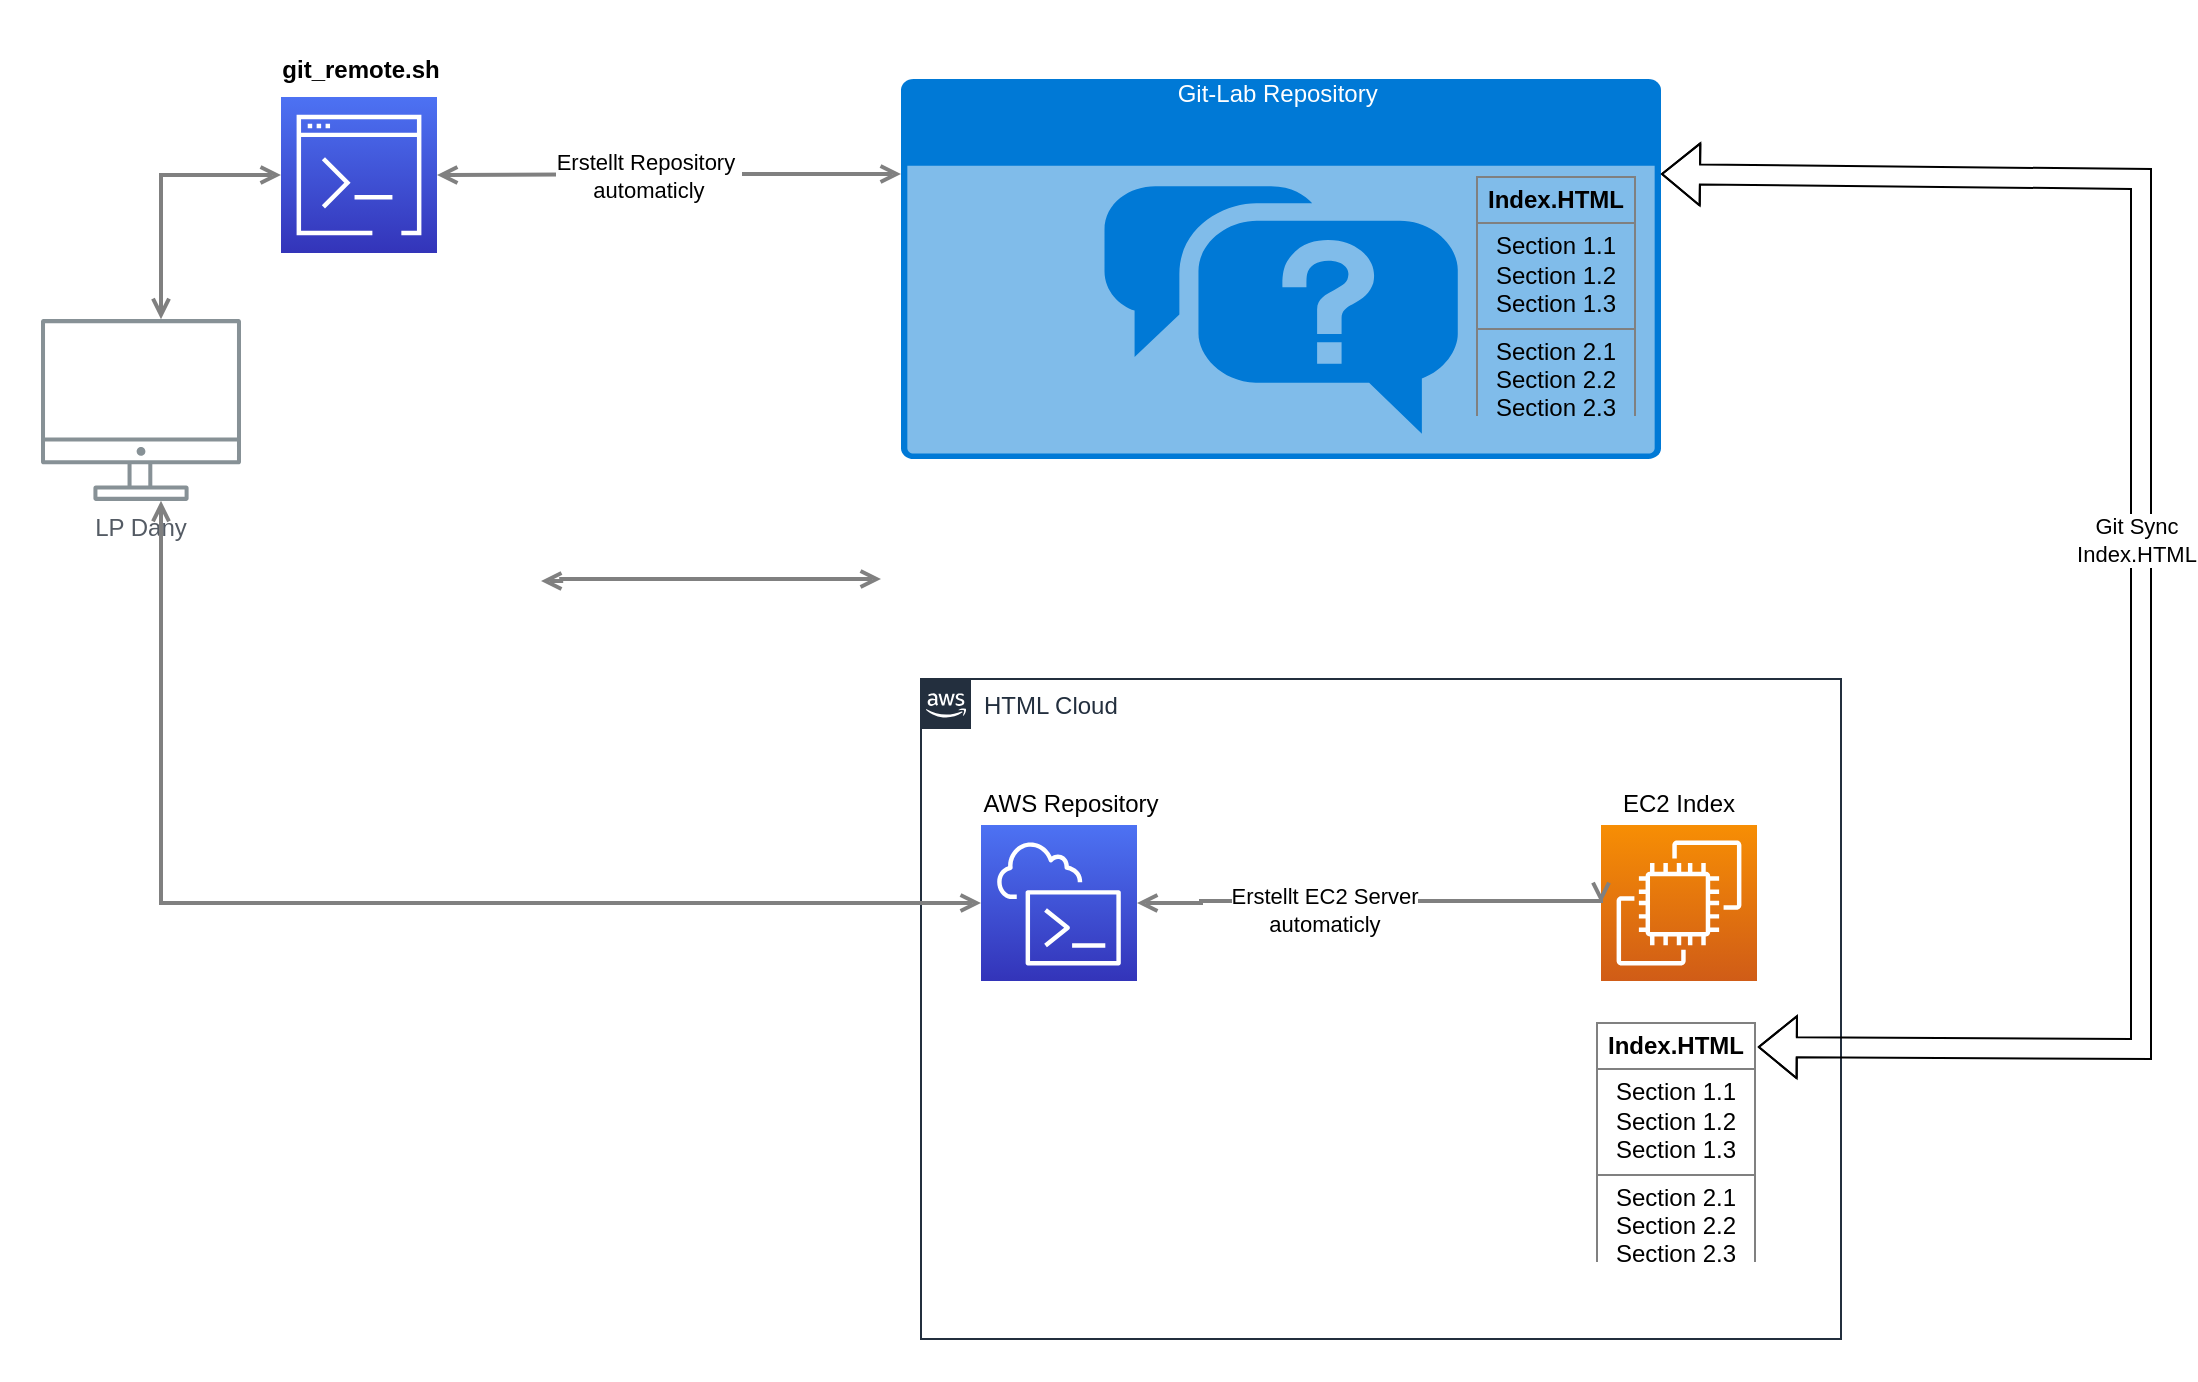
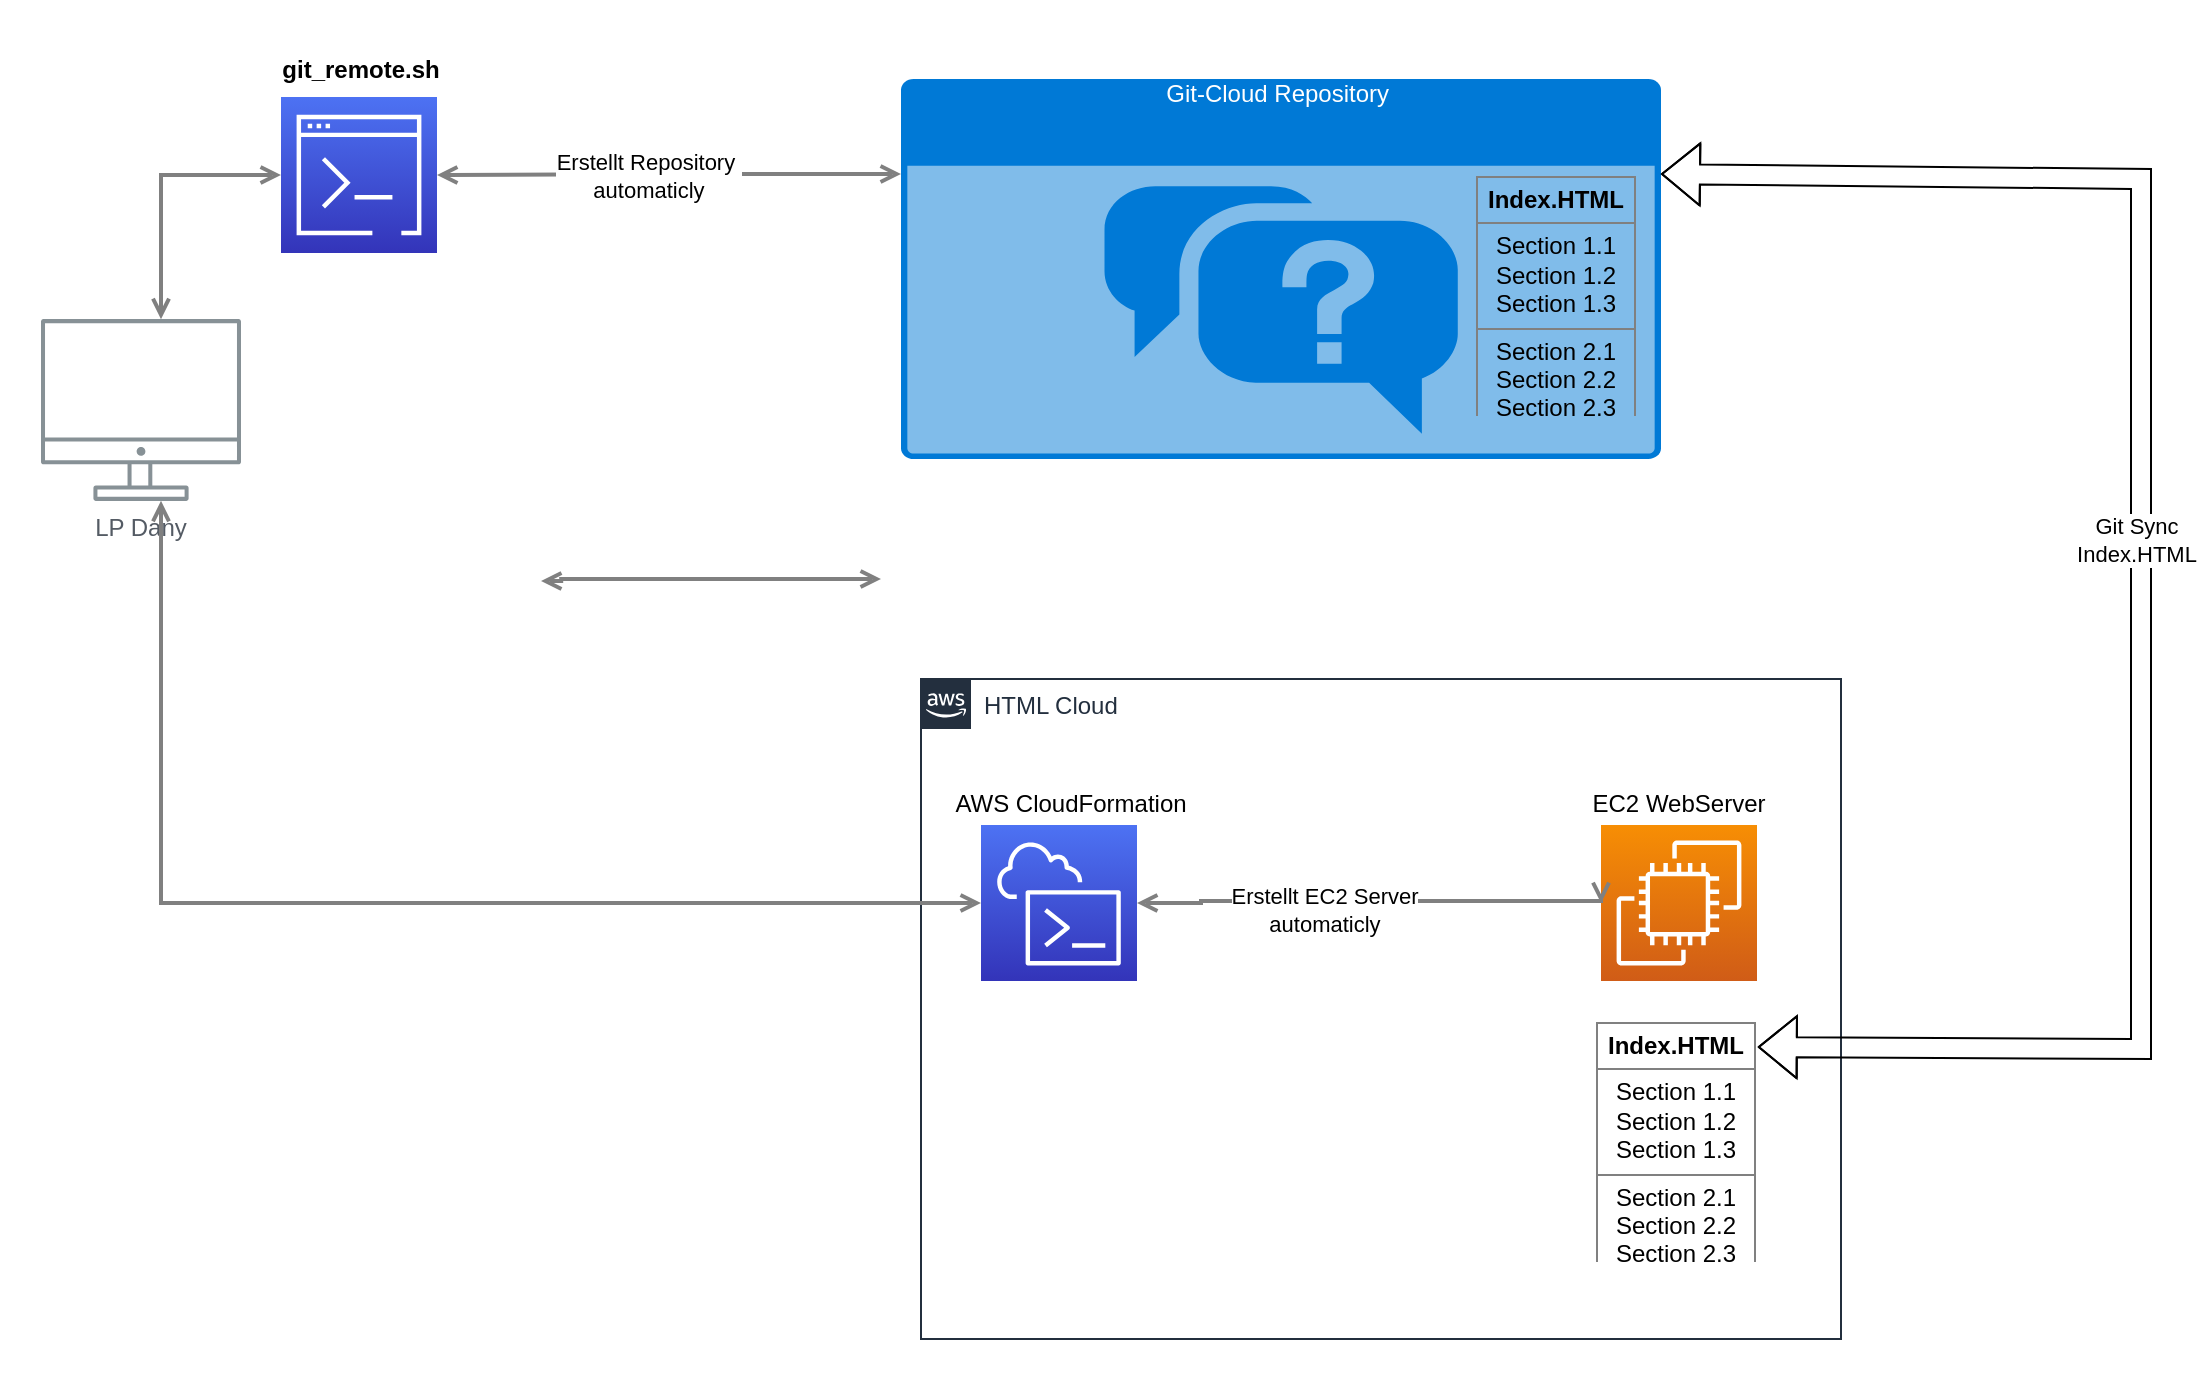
  <mxCell id="0" />
  <mxCell id="1" parent="0" />
  <mxCell id="2" style="edgeStyle=orthogonalEdgeStyle;rounded=0;orthogonalLoop=1;jettySize=auto;html=1;startArrow=open;startFill=0;endArrow=open;endFill=0;strokeWidth=2;strokeColor=#808080;entryX=0;entryY=0.5;entryDx=0;entryDy=0;entryPerimeter=0;" parent="1" source="3" target="4" edge="1"><mxGeometry relative="1" as="geometry"><Array as="points"><mxPoint x="80" y="87" /></Array><mxPoint x="329.5" y="305.529" as="targetPoint" /></mxGeometry></mxCell>
  <mxCell id="3" value="LP Dany" style="outlineConnect=0;gradientColor=none;fontColor=#545B64;strokeColor=none;fillColor=#879196;dashed=0;verticalLabelPosition=bottom;verticalAlign=top;align=center;html=1;fontSize=12;fontStyle=0;aspect=fixed;shape=mxgraph.aws4.illustration_desktop;pointerEvents=1;labelBackgroundColor=#ffffff;" parent="1" vertex="1"><mxGeometry x="20" y="159" width="100" height="91" as="geometry" /></mxCell>
  <mxCell id="4" value="" style="sketch=0;points=[[0,0,0],[0.25,0,0],[0.5,0,0],[0.75,0,0],[1,0,0],[0,1,0],[0.25,1,0],[0.5,1,0],[0.75,1,0],[1,1,0],[0,0.25,0],[0,0.5,0],[0,0.75,0],[1,0.25,0],[1,0.5,0],[1,0.75,0]];outlineConnect=0;fontColor=#232F3E;gradientColor=#4D72F3;gradientDirection=north;fillColor=#3334B9;strokeColor=#ffffff;dashed=0;verticalLabelPosition=bottom;verticalAlign=top;align=center;html=1;fontSize=12;fontStyle=0;aspect=fixed;shape=mxgraph.aws4.resourceIcon;resIcon=mxgraph.aws4.command_line_interface;" vertex="1" parent="1"><mxGeometry x="140" y="48" width="78" height="78" as="geometry" /></mxCell>
  <mxCell id="5" value="HTML Cloud" style="points=[[0,0],[0.25,0],[0.5,0],[0.75,0],[1,0],[1,0.25],[1,0.5],[1,0.75],[1,1],[0.75,1],[0.5,1],[0.25,1],[0,1],[0,0.75],[0,0.5],[0,0.25]];outlineConnect=0;gradientColor=none;html=1;whiteSpace=wrap;fontSize=12;fontStyle=0;container=1;pointerEvents=0;collapsible=0;recursiveResize=0;shape=mxgraph.aws4.group;grIcon=mxgraph.aws4.group_aws_cloud_alt;strokeColor=#232F3E;fillColor=none;verticalAlign=top;align=left;spacingLeft=30;fontColor=#232F3E;dashed=0;" vertex="1" parent="1"><mxGeometry x="460" y="339" width="460" height="330" as="geometry" /></mxCell>
  <mxCell id="6" value="" style="sketch=0;points=[[0,0,0],[0.25,0,0],[0.5,0,0],[0.75,0,0],[1,0,0],[0,1,0],[0.25,1,0],[0.5,1,0],[0.75,1,0],[1,1,0],[0,0.25,0],[0,0.5,0],[0,0.75,0],[1,0.25,0],[1,0.5,0],[1,0.75,0]];outlineConnect=0;fontColor=#232F3E;gradientColor=#F78E04;gradientDirection=north;fillColor=#D05C17;strokeColor=#ffffff;dashed=0;verticalLabelPosition=bottom;verticalAlign=top;align=center;html=1;fontSize=12;fontStyle=0;aspect=fixed;shape=mxgraph.aws4.resourceIcon;resIcon=mxgraph.aws4.ec2;" vertex="1" parent="5"><mxGeometry x="340" y="73" width="78" height="78" as="geometry" /></mxCell>
  <mxCell id="7" value="" style="sketch=0;points=[[0,0,0],[0.25,0,0],[0.5,0,0],[0.75,0,0],[1,0,0],[0,1,0],[0.25,1,0],[0.5,1,0],[0.75,1,0],[1,1,0],[0,0.25,0],[0,0.5,0],[0,0.75,0],[1,0.25,0],[1,0.5,0],[1,0.75,0]];outlineConnect=0;fontColor=#232F3E;gradientColor=#4D72F3;gradientDirection=north;fillColor=#3334B9;strokeColor=#ffffff;dashed=0;verticalLabelPosition=bottom;verticalAlign=top;align=center;html=1;fontSize=12;fontStyle=0;aspect=fixed;shape=mxgraph.aws4.resourceIcon;resIcon=mxgraph.aws4.cloudshell;" vertex="1" parent="5"><mxGeometry x="30" y="73" width="78" height="78" as="geometry" /></mxCell>
  <mxCell id="8" style="edgeStyle=orthogonalEdgeStyle;rounded=0;orthogonalLoop=1;jettySize=auto;html=1;startArrow=open;startFill=0;endArrow=open;endFill=0;strokeWidth=2;strokeColor=#808080;entryX=1;entryY=0.5;entryDx=0;entryDy=0;entryPerimeter=0;exitX=0;exitY=0.5;exitDx=0;exitDy=0;exitPerimeter=0;" edge="1" parent="5" source="6" target="7"><mxGeometry relative="1" as="geometry"><Array as="points"><mxPoint x="140" y="111" /></Array><mxPoint x="300.0" y="111.41" as="sourcePoint" /><mxPoint x="130.0" y="112.41" as="targetPoint" /></mxGeometry></mxCell>
  <mxCell id="9" value="Erstellt EC2 Server&lt;br&gt;automaticly" style="edgeLabel;html=1;align=center;verticalAlign=middle;resizable=0;points=[];" vertex="1" connectable="0" parent="8"><mxGeometry x="0.2" y="4" relative="1" as="geometry"><mxPoint as="offset" /></mxGeometry></mxCell>
- <mxCell id="10" value="AWS Repository" style="text;html=1;align=center;verticalAlign=middle;resizable=0;points=[];autosize=1;strokeColor=none;fillColor=none;" vertex="1" parent="5"><mxGeometry x="5" y="48" width="140" height="30" as="geometry" /></mxCell>
- <mxCell id="11" value="EC2 Index" style="text;html=1;align=center;verticalAlign=middle;resizable=0;points=[];autosize=1;strokeColor=none;fillColor=none;" vertex="1" parent="5"><mxGeometry x="324" y="48" width="110" height="30" as="geometry" /></mxCell>
+ <mxCell id="10" value="AWS CloudFormation" style="text;html=1;align=center;verticalAlign=middle;resizable=0;points=[];autosize=1;strokeColor=none;fillColor=none;" vertex="1" parent="5"><mxGeometry x="5" y="48" width="140" height="30" as="geometry" /></mxCell>
+ <mxCell id="11" value="EC2 WebServer" style="text;html=1;align=center;verticalAlign=middle;resizable=0;points=[];autosize=1;strokeColor=none;fillColor=none;" vertex="1" parent="5"><mxGeometry x="324" y="48" width="110" height="30" as="geometry" /></mxCell>
  <mxCell id="12" value="&lt;table border=&quot;1&quot; width=&quot;100%&quot; height=&quot;100%&quot; cellpadding=&quot;4&quot; style=&quot;width:100%;height:100%;border-collapse:collapse;&quot;&gt;&lt;tbody&gt;&lt;tr&gt;&lt;th align=&quot;center&quot;&gt;Index.HTML&lt;/th&gt;&lt;/tr&gt;&lt;tr&gt;&lt;td align=&quot;center&quot;&gt;Section 1.1&lt;br&gt;Section 1.2&lt;br&gt;Section 1.3&lt;/td&gt;&lt;/tr&gt;&lt;tr&gt;&lt;td align=&quot;center&quot;&gt;Section 2.1&lt;br&gt;Section 2.2&lt;br&gt;Section 2.3&lt;/td&gt;&lt;/tr&gt;&lt;/tbody&gt;&lt;/table&gt;" style="text;html=1;whiteSpace=wrap;strokeColor=none;fillColor=none;overflow=fill;" vertex="1" parent="5"><mxGeometry x="338" y="172" width="80" height="120" as="geometry" /></mxCell>
- <mxCell id="13" value="Git-Lab Repository&amp;nbsp;&lt;br&gt;" style="html=1;strokeColor=none;fillColor=#0079D6;labelPosition=center;verticalLabelPosition=middle;verticalAlign=top;align=center;fontSize=12;outlineConnect=0;spacingTop=-6;fontColor=#FFFFFF;sketch=0;shape=mxgraph.sitemap.faq;" vertex="1" parent="1"><mxGeometry x="450" y="39" width="380" height="190" as="geometry" /></mxCell>
+ <mxCell id="13" value="Git-Cloud Repository&amp;nbsp;&lt;br&gt;" style="html=1;strokeColor=none;fillColor=#0079D6;labelPosition=center;verticalLabelPosition=middle;verticalAlign=top;align=center;fontSize=12;outlineConnect=0;spacingTop=-6;fontColor=#FFFFFF;sketch=0;shape=mxgraph.sitemap.faq;" vertex="1" parent="1"><mxGeometry x="450" y="39" width="380" height="190" as="geometry" /></mxCell>
  <mxCell id="14" value="&lt;b&gt;git_remote.sh&lt;/b&gt;" style="text;html=1;align=center;verticalAlign=middle;resizable=0;points=[];autosize=1;strokeColor=none;fillColor=none;" vertex="1" parent="1"><mxGeometry x="130" y="20" width="100" height="30" as="geometry" /></mxCell>
  <mxCell id="15" style="edgeStyle=orthogonalEdgeStyle;rounded=0;orthogonalLoop=1;jettySize=auto;html=1;startArrow=open;startFill=0;endArrow=open;endFill=0;strokeWidth=2;strokeColor=#808080;" edge="1" parent="1" source="7" target="3"><mxGeometry relative="1" as="geometry"><Array as="points"><mxPoint x="80" y="451" /></Array><mxPoint x="30.001" y="499.003" as="sourcePoint" /><mxPoint x="90.06" y="388.999" as="targetPoint" /></mxGeometry></mxCell>
  <mxCell id="16" style="edgeStyle=orthogonalEdgeStyle;rounded=0;orthogonalLoop=1;jettySize=auto;html=1;startArrow=open;startFill=0;endArrow=open;endFill=0;strokeWidth=2;strokeColor=#808080;" edge="1" parent="1"><mxGeometry relative="1" as="geometry"><Array as="points"><mxPoint x="280.12" y="290.06" /></Array><mxPoint x="440" y="289" as="sourcePoint" /><mxPoint x="270" y="290" as="targetPoint" /></mxGeometry></mxCell>
  <mxCell id="17" style="edgeStyle=orthogonalEdgeStyle;rounded=0;orthogonalLoop=1;jettySize=auto;html=1;startArrow=open;startFill=0;endArrow=open;endFill=0;strokeWidth=2;strokeColor=#808080;exitX=0;exitY=0.25;exitDx=0;exitDy=0;exitPerimeter=0;" edge="1" parent="1" source="13" target="4"><mxGeometry relative="1" as="geometry"><Array as="points" /><mxPoint x="410" y="109" as="sourcePoint" /><mxPoint x="218" y="110" as="targetPoint" /></mxGeometry></mxCell>
  <mxCell id="18" value="Erstellt Repository&amp;nbsp;&lt;br&gt;automaticly" style="edgeLabel;html=1;align=center;verticalAlign=middle;resizable=0;points=[];" vertex="1" connectable="0" parent="17"><mxGeometry x="0.096" relative="1" as="geometry"><mxPoint as="offset" /></mxGeometry></mxCell>
  <mxCell id="19" value="" style="shape=flexArrow;endArrow=classic;startArrow=classic;html=1;rounded=0;exitX=1.005;exitY=0.1;exitDx=0;exitDy=0;entryX=1;entryY=0.25;entryDx=0;entryDy=0;entryPerimeter=0;exitPerimeter=0;" edge="1" parent="1" source="12" target="13"><mxGeometry width="100" height="100" relative="1" as="geometry"><mxPoint x="1000" y="559" as="sourcePoint" /><mxPoint x="1070" y="89" as="targetPoint" /><Array as="points"><mxPoint x="1070" y="524" /><mxPoint x="1070" y="89" /></Array></mxGeometry></mxCell>
  <mxCell id="20" value="Git Sync&lt;br&gt;Index.HTML" style="edgeLabel;html=1;align=center;verticalAlign=middle;resizable=0;points=[];" vertex="1" connectable="0" parent="19"><mxGeometry x="0.03" y="3" relative="1" as="geometry"><mxPoint as="offset" /></mxGeometry></mxCell>
  <mxCell id="21" value="&lt;table border=&quot;1&quot; width=&quot;100%&quot; height=&quot;100%&quot; cellpadding=&quot;4&quot; style=&quot;width:100%;height:100%;border-collapse:collapse;&quot;&gt;&lt;tbody&gt;&lt;tr&gt;&lt;th align=&quot;center&quot;&gt;Index.HTML&lt;/th&gt;&lt;/tr&gt;&lt;tr&gt;&lt;td align=&quot;center&quot;&gt;Section 1.1&lt;br&gt;Section 1.2&lt;br&gt;Section 1.3&lt;/td&gt;&lt;/tr&gt;&lt;tr&gt;&lt;td align=&quot;center&quot;&gt;Section 2.1&lt;br&gt;Section 2.2&lt;br&gt;Section 2.3&lt;/td&gt;&lt;/tr&gt;&lt;/tbody&gt;&lt;/table&gt;" style="text;html=1;whiteSpace=wrap;strokeColor=none;fillColor=none;overflow=fill;" vertex="1" parent="1"><mxGeometry x="738" y="88" width="80" height="120" as="geometry" /></mxCell>
